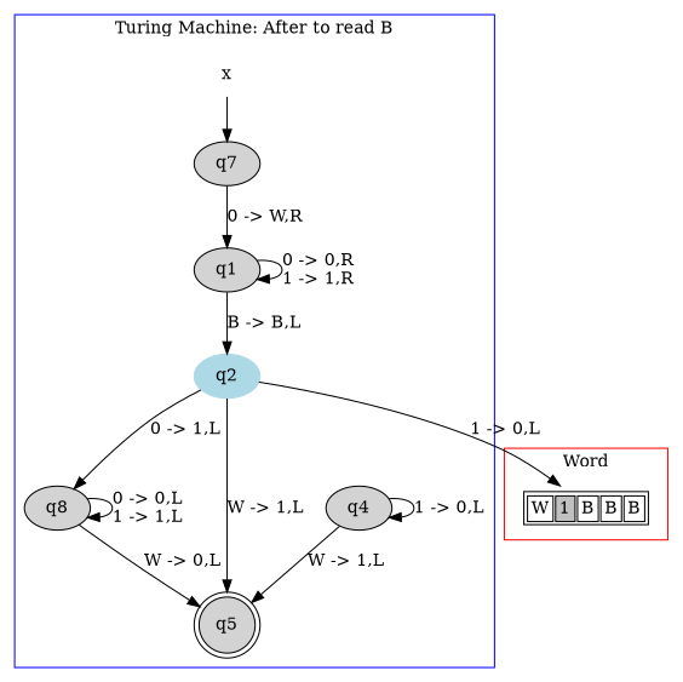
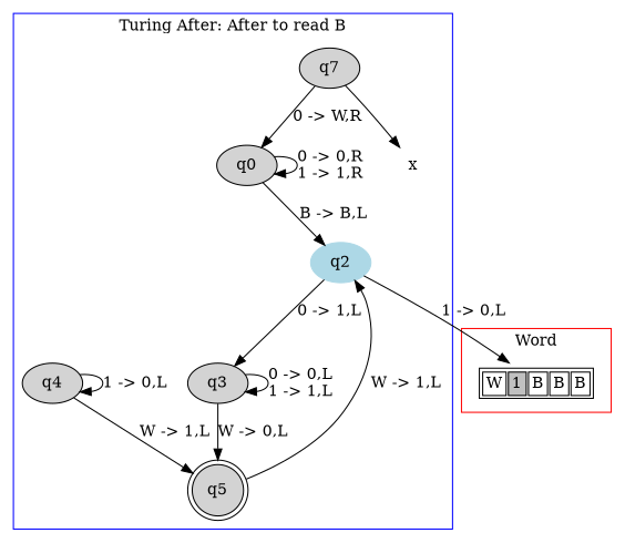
  digraph {
    node [style=filled]
    n1 [label=q7]
-   q1
+   q1 [label=q0]
    q2 [color=lightblue]
-   q3 [label=q8]
+   q3
    q4
    q5 [shape=doublecircle]
    x [color=white]
    n8 [label=<<TABLE> <TR> <TD><FONT>W</FONT></TD> <TD BGCOLOR="gray"><FONT>1</FONT></TD> <TD><FONT>B</FONT></TD> <TD><FONT>B</FONT></TD> <TD><FONT>B</FONT></TD> </TR> </TABLE>> shape=plaintext style=""]
    subgraph cluster_1 {
      color=blue
-     label="Turing Machine: After to read B"
+     label="Turing After: After to read B"
      n1
      q1
      q2
      q3
      q4
      q5
      x
    }
    subgraph cluster_2 {
      color=red
      label=Word
      n8
    }
    n1 -> q1 [label="0 -> W,R"]
    q1 -> q1 [label="0 -> 0,R\n1 -> 1,R"]
    q1 -> q2 [label="B -> B,L"]
    q2 -> q3 [label="0 -> 1,L"]
-   q2 -> q5 [label="W -> 1,L"]
+   q5 -> q2 [label="W -> 1,L"]
    q2 -> n8 [label="1 -> 0,L"]
    q3 -> q3 [label="0 -> 0,L\n1 -> 1,L"]
    q3 -> q5 [label="W -> 0,L"]
    q4 -> q4 [label="1 -> 0,L"]
    q4 -> q5 [label="W -> 1,L"]
-   x -> n1
+   n1 -> x
  }
